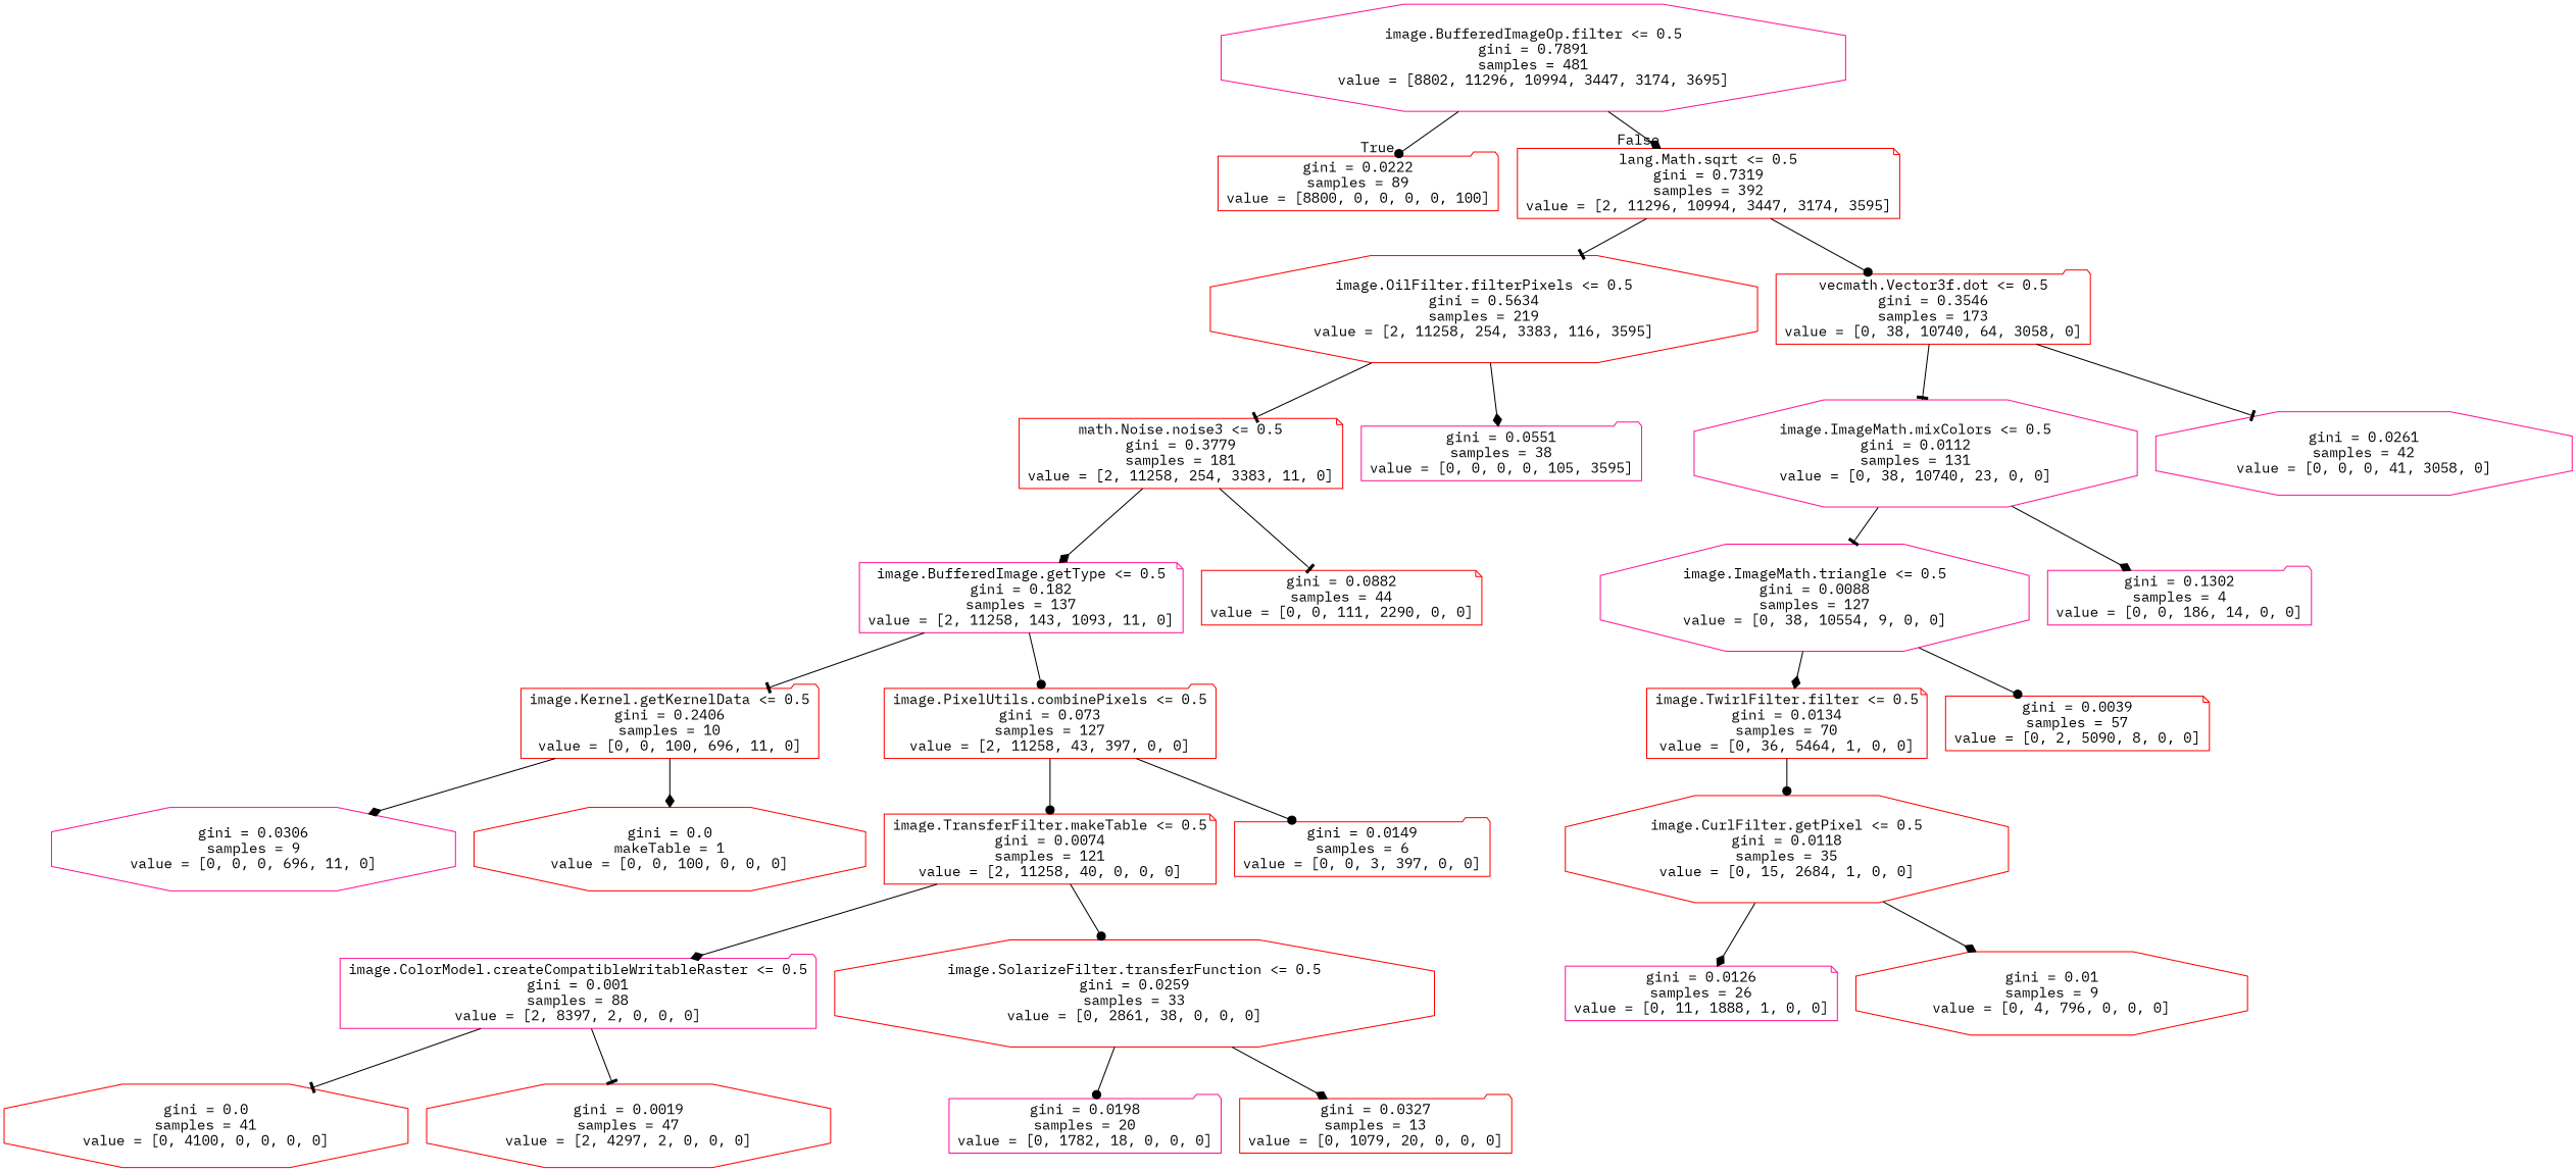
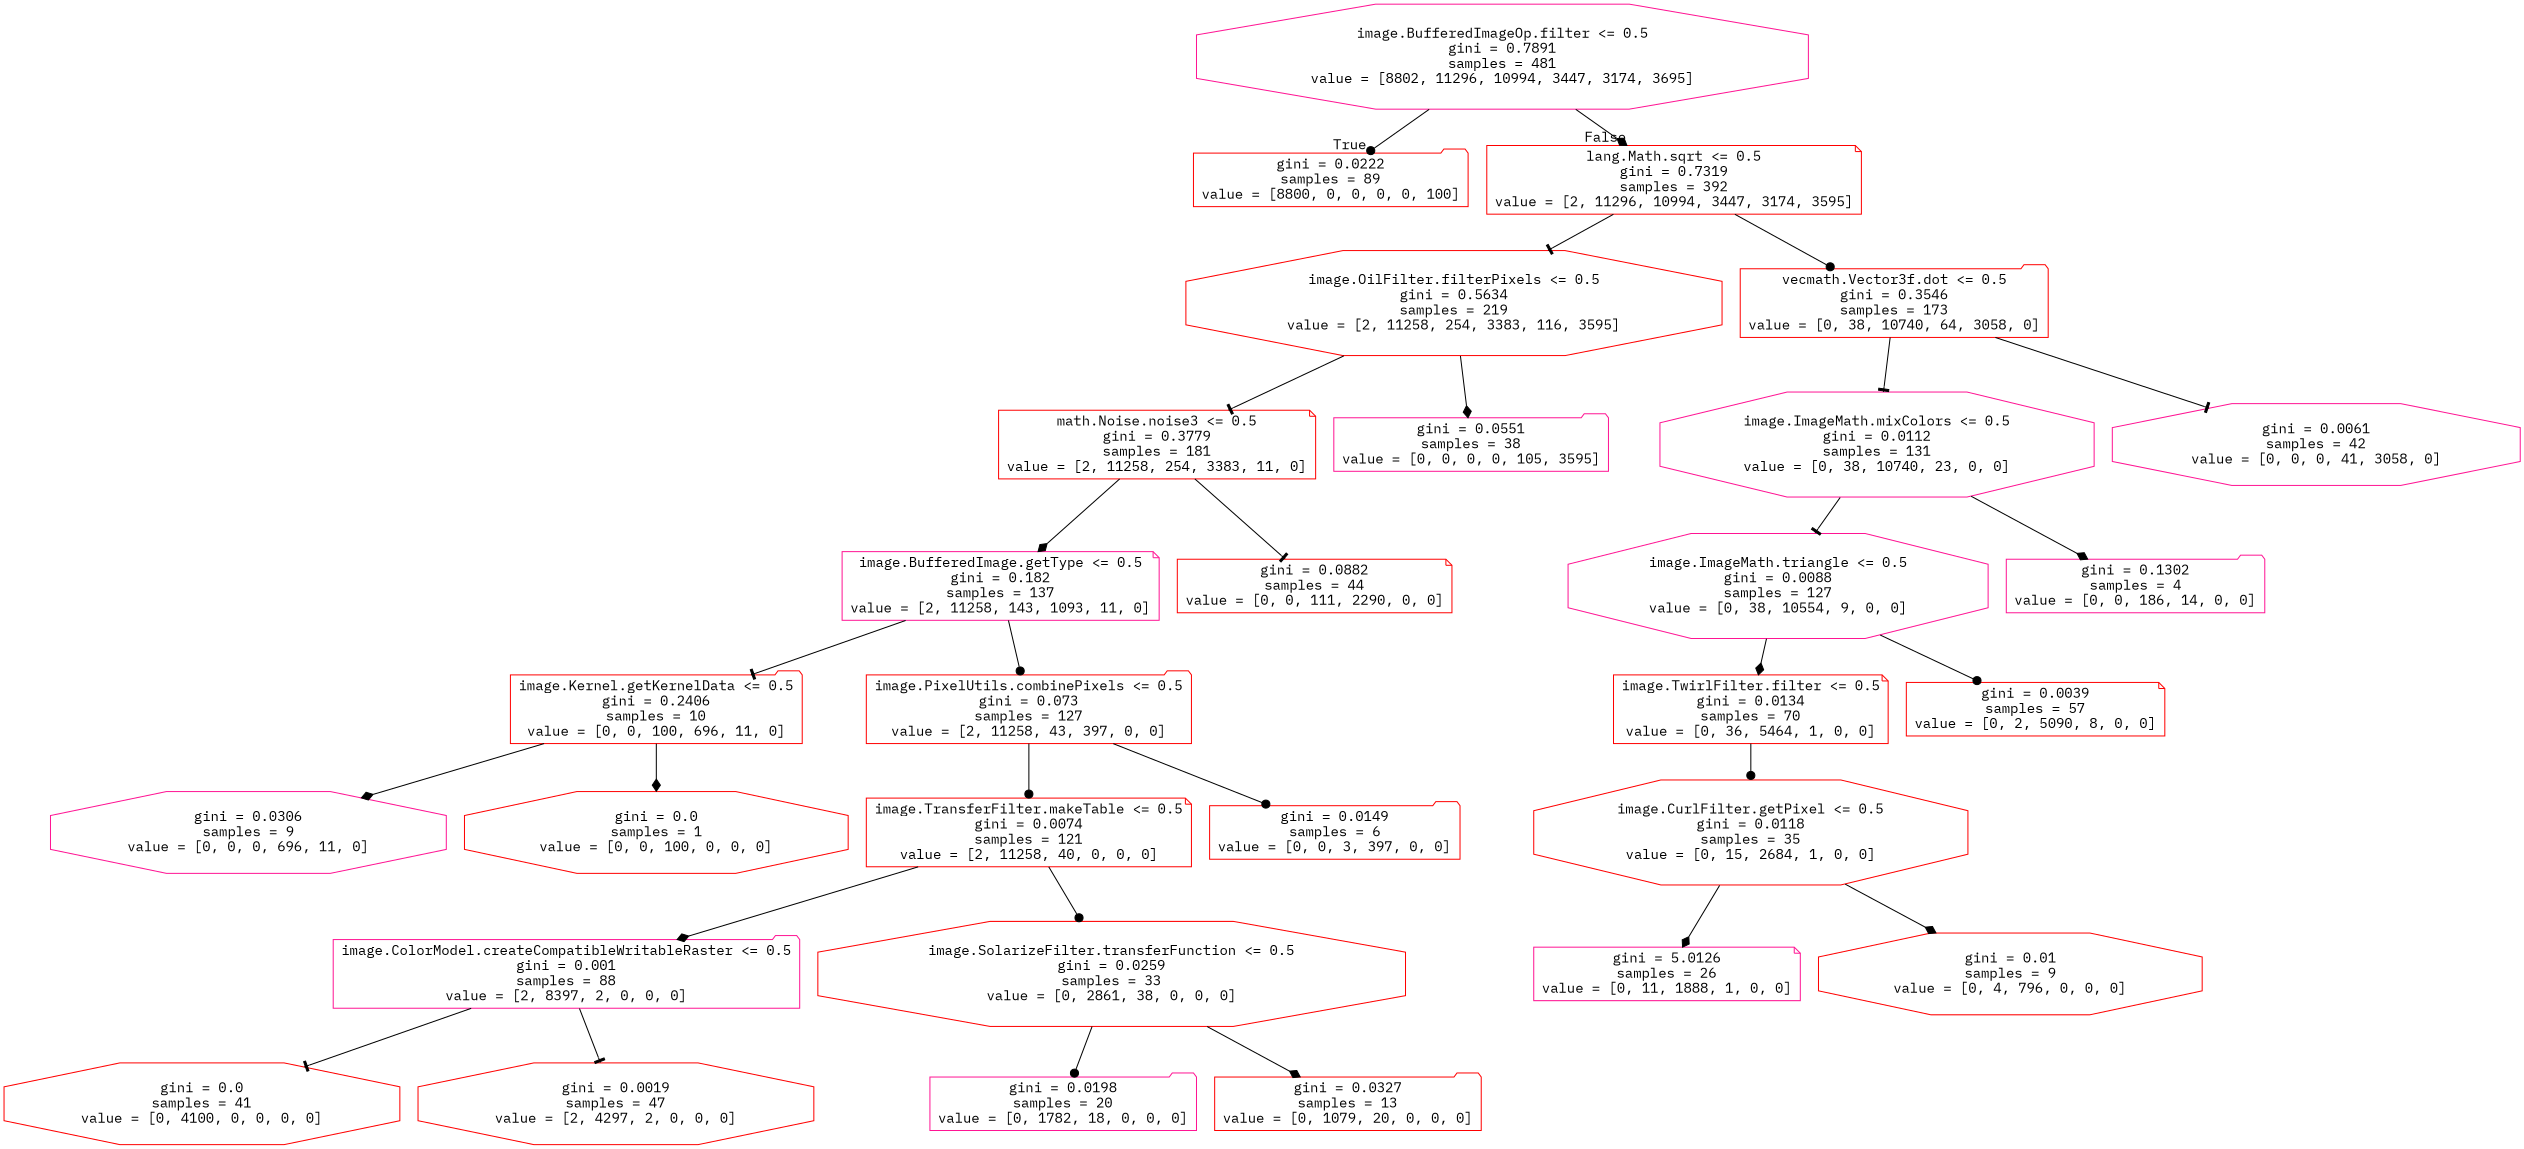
  digraph {
    fontname="IBM Plex Mono"
    node [color=red fontname="IBM Plex Mono" shape=octagon]
    edge [arrowhead=diamond fontname="IBM Plex Mono"]
    n1 [color=deeppink label="image.BufferedImageOp.filter <= 0.5\ngini = 0.7891\nsamples = 481\nvalue = [8802, 11296, 10994, 3447, 3174, 3695]"]
    n2 [label="gini = 0.0222\nsamples = 89\nvalue = [8800, 0, 0, 0, 0, 100]" shape=folder]
    n3 [label="lang.Math.sqrt <= 0.5\ngini = 0.7319\nsamples = 392\nvalue = [2, 11296, 10994, 3447, 3174, 3595]" shape=note]
    n4 [label="image.OilFilter.filterPixels <= 0.5\ngini = 0.5634\nsamples = 219\nvalue = [2, 11258, 254, 3383, 116, 3595]"]
    n5 [label="vecmath.Vector3f.dot <= 0.5\ngini = 0.3546\nsamples = 173\nvalue = [0, 38, 10740, 64, 3058, 0]" shape=folder]
    n6 [label="math.Noise.noise3 <= 0.5\ngini = 0.3779\nsamples = 181\nvalue = [2, 11258, 254, 3383, 11, 0]" shape=note]
    n7 [color=deeppink label="gini = 0.0551\nsamples = 38\nvalue = [0, 0, 0, 0, 105, 3595]" shape=folder]
    n8 [color=deeppink label="image.ImageMath.mixColors <= 0.5\ngini = 0.0112\nsamples = 131\nvalue = [0, 38, 10740, 23, 0, 0]"]
-   n9 [color=deeppink label="gini = 0.0261\nsamples = 42\nvalue = [0, 0, 0, 41, 3058, 0]"]
+   n9 [color=deeppink label="gini = 0.0061\nsamples = 42\nvalue = [0, 0, 0, 41, 3058, 0]"]
    n10 [color=deeppink label="image.BufferedImage.getType <= 0.5\ngini = 0.182\nsamples = 137\nvalue = [2, 11258, 143, 1093, 11, 0]" shape=note]
    n11 [label="gini = 0.0882\nsamples = 44\nvalue = [0, 0, 111, 2290, 0, 0]" shape=note]
    n12 [label="image.Kernel.getKernelData <= 0.5\ngini = 0.2406\nsamples = 10\nvalue = [0, 0, 100, 696, 11, 0]" shape=folder]
    n13 [label="image.PixelUtils.combinePixels <= 0.5\ngini = 0.073\nsamples = 127\nvalue = [2, 11258, 43, 397, 0, 0]" shape=folder]
    n14 [color=deeppink label="gini = 0.0306\nsamples = 9\nvalue = [0, 0, 0, 696, 11, 0]"]
-   n15 [label="gini = 0.0\nmakeTable = 1\nvalue = [0, 0, 100, 0, 0, 0]"]
+   n15 [label="gini = 0.0\nsamples = 1\nvalue = [0, 0, 100, 0, 0, 0]"]
    n16 [label="image.TransferFilter.makeTable <= 0.5\ngini = 0.0074\nsamples = 121\nvalue = [2, 11258, 40, 0, 0, 0]" shape=note]
    n17 [label="gini = 0.0149\nsamples = 6\nvalue = [0, 0, 3, 397, 0, 0]" shape=folder]
    n18 [color=deeppink label="image.ColorModel.createCompatibleWritableRaster <= 0.5\ngini = 0.001\nsamples = 88\nvalue = [2, 8397, 2, 0, 0, 0]" shape=folder]
    n19 [label="image.SolarizeFilter.transferFunction <= 0.5\ngini = 0.0259\nsamples = 33\nvalue = [0, 2861, 38, 0, 0, 0]"]
    n20 [label="gini = 0.0\nsamples = 41\nvalue = [0, 4100, 0, 0, 0, 0]"]
    n21 [label="gini = 0.0019\nsamples = 47\nvalue = [2, 4297, 2, 0, 0, 0]"]
    n22 [color=deeppink label="gini = 0.0198\nsamples = 20\nvalue = [0, 1782, 18, 0, 0, 0]" shape=folder]
    n23 [label="gini = 0.0327\nsamples = 13\nvalue = [0, 1079, 20, 0, 0, 0]" shape=folder]
    n24 [color=deeppink label="image.ImageMath.triangle <= 0.5\ngini = 0.0088\nsamples = 127\nvalue = [0, 38, 10554, 9, 0, 0]"]
    n25 [color=deeppink label="gini = 0.1302\nsamples = 4\nvalue = [0, 0, 186, 14, 0, 0]" shape=folder]
    n26 [label="image.TwirlFilter.filter <= 0.5\ngini = 0.0134\nsamples = 70\nvalue = [0, 36, 5464, 1, 0, 0]" shape=note]
    n27 [label="gini = 0.0039\nsamples = 57\nvalue = [0, 2, 5090, 8, 0, 0]" shape=note]
    n28 [label="image.CurlFilter.getPixel <= 0.5\ngini = 0.0118\nsamples = 35\nvalue = [0, 15, 2684, 1, 0, 0]"]
-   n29 [color=deeppink label="gini = 0.0126\nsamples = 26\nvalue = [0, 11, 1888, 1, 0, 0]" shape=note]
+   n29 [color=deeppink label="gini = 5.0126\nsamples = 26\nvalue = [0, 11, 1888, 1, 0, 0]" shape=note]
    n30 [label="gini = 0.01\nsamples = 9\nvalue = [0, 4, 796, 0, 0, 0]"]
    n1 -> n2 [arrowhead=dot headlabel=True labelangle=45 labeldistance=2.5]
    n1 -> n3 [headlabel=False labelangle=-45 labeldistance=2.5]
    n3 -> n4 [arrowhead=tee]
    n3 -> n5 [arrowhead=dot]
    n4 -> n6 [arrowhead=tee]
    n4 -> n7
    n5 -> n8 [arrowhead=tee]
    n5 -> n9 [arrowhead=tee]
    n6 -> n10
    n6 -> n11 [arrowhead=tee]
    n8 -> n24 [arrowhead=tee]
    n8 -> n25
    n10 -> n12 [arrowhead=tee]
    n10 -> n13 [arrowhead=dot]
    n12 -> n14
    n12 -> n15
    n13 -> n16 [arrowhead=dot]
    n13 -> n17 [arrowhead=dot]
    n16 -> n18
    n16 -> n19 [arrowhead=dot]
    n18 -> n20 [arrowhead=tee]
    n18 -> n21 [arrowhead=tee]
    n19 -> n22 [arrowhead=dot]
    n19 -> n23
    n24 -> n26
    n24 -> n27 [arrowhead=dot]
    n26 -> n28 [arrowhead=dot]
    n28 -> n29
    n28 -> n30
  }
